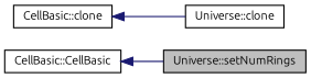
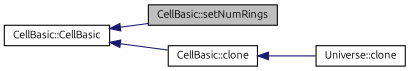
  digraph {
    fontname=Ubuntu
    rankdir=LR
    node [color=black fillcolor=white fontname=Ubuntu fontsize=10 shape=record style=filled]
    edge [color=midnightblue dir=back fontname=Ubuntu fontsize=10 labelfontname=Helvetica labelfontsize=10 style=solid]
-   n1 [fillcolor=grey75 fontcolor=black height=0.2 label="Universe::setNumRings" width=0.4]
+   n1 [fillcolor=grey75 fontcolor=black height=0.2 label="CellBasic::setNumRings" width=0.4]
    n2 [height=0.2 label="CellBasic::CellBasic" width=0.4]
    n3 [height=0.2 label="CellBasic::clone" width=0.4]
    n4 [height=0.2 label="Universe::clone" width=0.4]
    n2 -> n1
+   n2 -> n3
    n3 -> n4
  }
